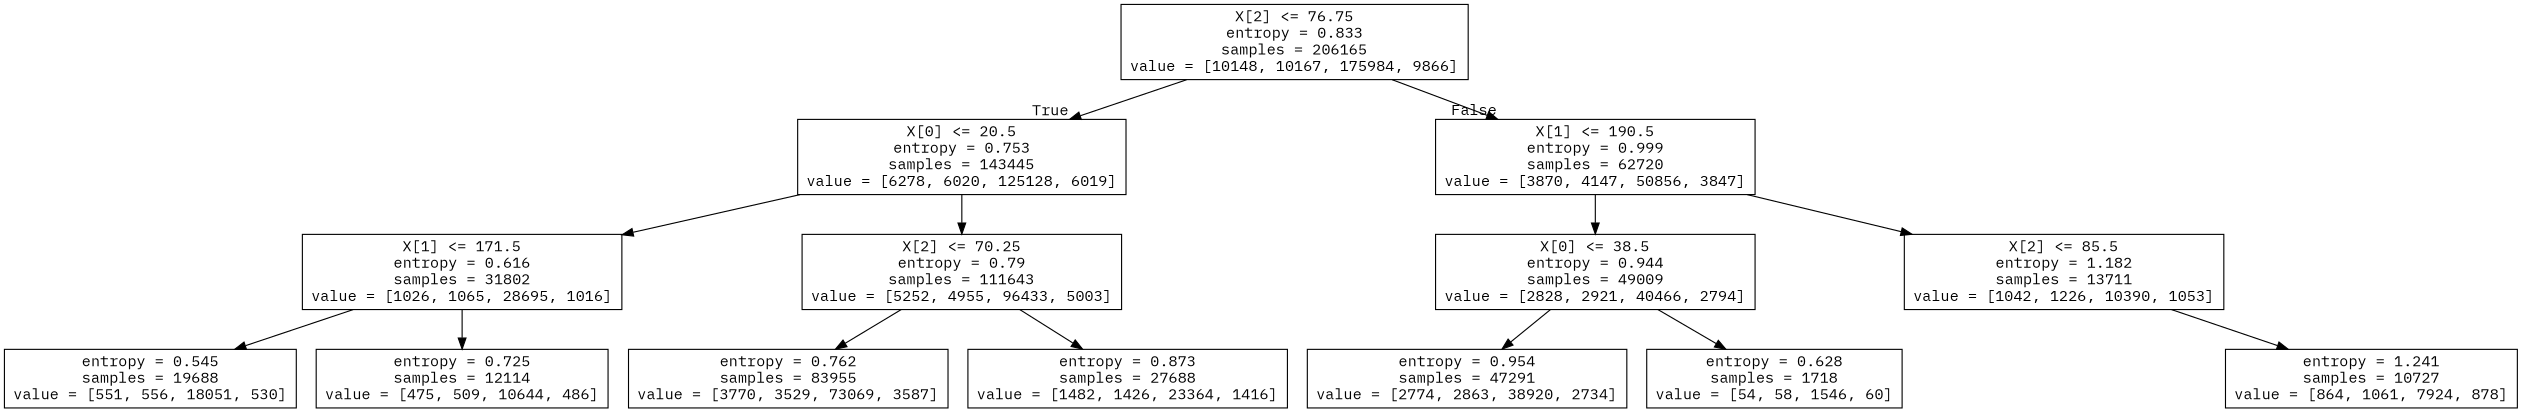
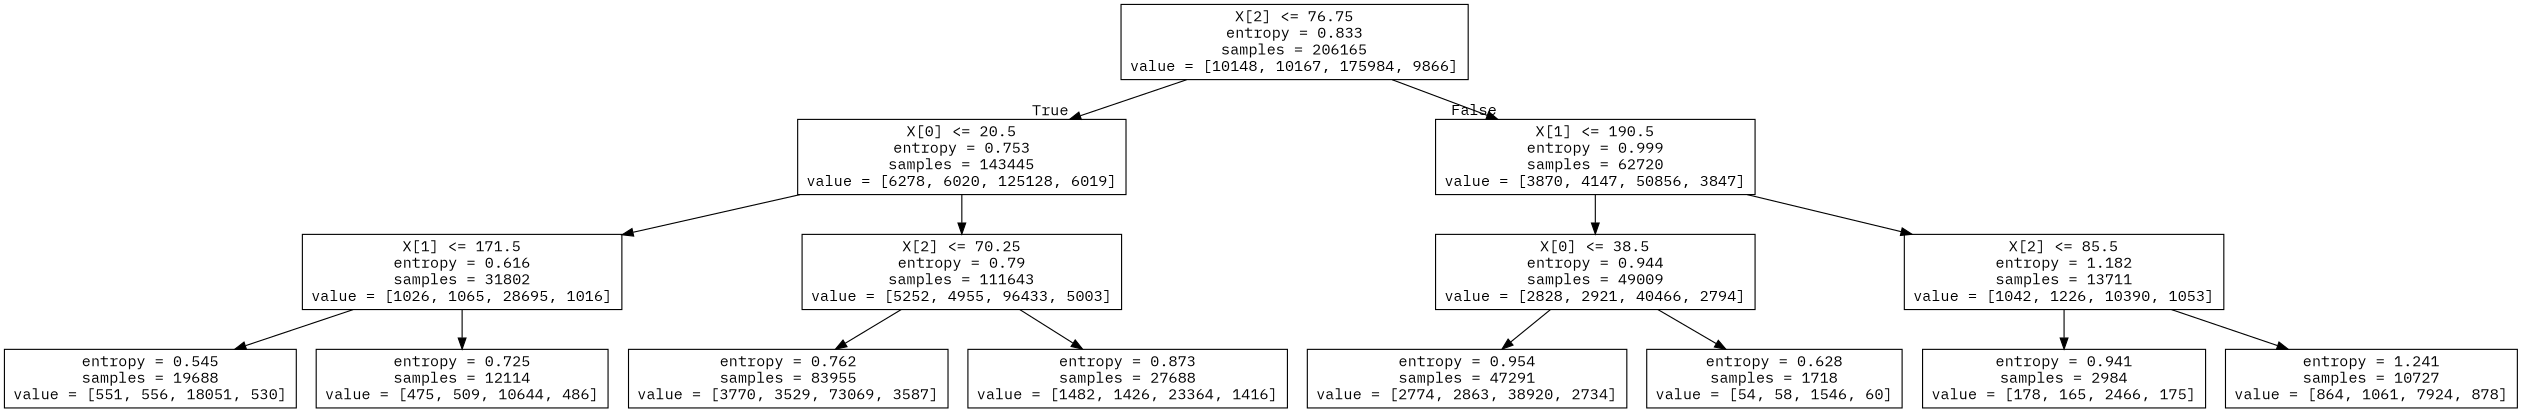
  digraph {
    fontname="IBM Plex Mono"
    node [shape=box fontname="IBM Plex Mono"]
    edge [fontname="IBM Plex Mono"]
    n1 [label="X[2] <= 76.75\nentropy = 0.833\nsamples = 206165\nvalue = [10148, 10167, 175984, 9866]"]
    n2 [label="X[0] <= 20.5\nentropy = 0.753\nsamples = 143445\nvalue = [6278, 6020, 125128, 6019]"]
    n3 [label="X[1] <= 190.5\nentropy = 0.999\nsamples = 62720\nvalue = [3870, 4147, 50856, 3847]"]
    n4 [label="X[1] <= 171.5\nentropy = 0.616\nsamples = 31802\nvalue = [1026, 1065, 28695, 1016]"]
    n5 [label="X[2] <= 70.25\nentropy = 0.79\nsamples = 111643\nvalue = [5252, 4955, 96433, 5003]"]
    n6 [label="entropy = 0.545\nsamples = 19688\nvalue = [551, 556, 18051, 530]"]
    n7 [label="entropy = 0.725\nsamples = 12114\nvalue = [475, 509, 10644, 486]"]
    n8 [label="entropy = 0.762\nsamples = 83955\nvalue = [3770, 3529, 73069, 3587]"]
    n9 [label="entropy = 0.873\nsamples = 27688\nvalue = [1482, 1426, 23364, 1416]"]
    n10 [label="X[0] <= 38.5\nentropy = 0.944\nsamples = 49009\nvalue = [2828, 2921, 40466, 2794]"]
    n11 [label="X[2] <= 85.5\nentropy = 1.182\nsamples = 13711\nvalue = [1042, 1226, 10390, 1053]"]
    n12 [label="entropy = 0.954\nsamples = 47291\nvalue = [2774, 2863, 38920, 2734]"]
    n13 [label="entropy = 0.628\nsamples = 1718\nvalue = [54, 58, 1546, 60]"]
+   n14 [label="entropy = 0.941\nsamples = 2984\nvalue = [178, 165, 2466, 175]"]
    n15 [label="entropy = 1.241\nsamples = 10727\nvalue = [864, 1061, 7924, 878]"]
    n1 -> n2 [headlabel=True labelangle=45 labeldistance=2.5]
    n1 -> n3 [headlabel=False labelangle=-45 labeldistance=2.5]
    n2 -> n4
    n2 -> n5
    n3 -> n10
    n3 -> n11
    n4 -> n6
    n4 -> n7
    n5 -> n8
    n5 -> n9
    n10 -> n12
    n10 -> n13
+   n11 -> n14
    n11 -> n15
  }
